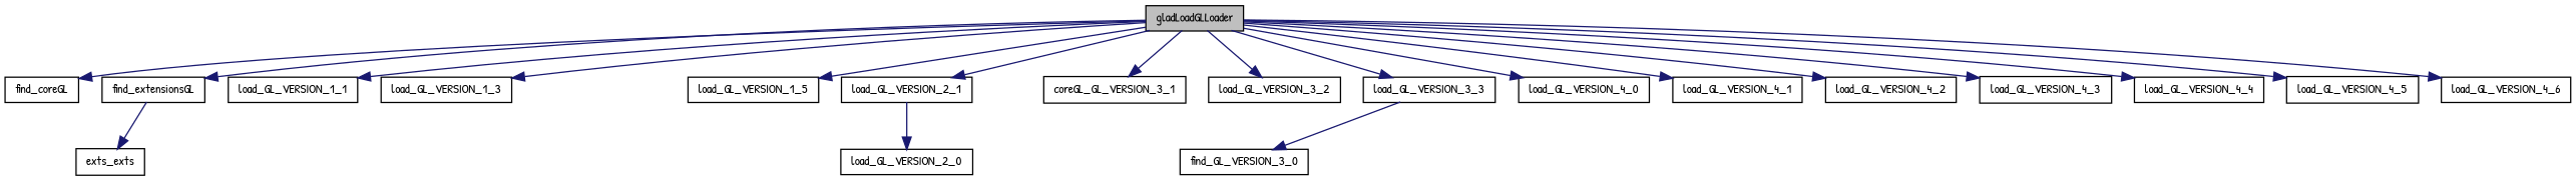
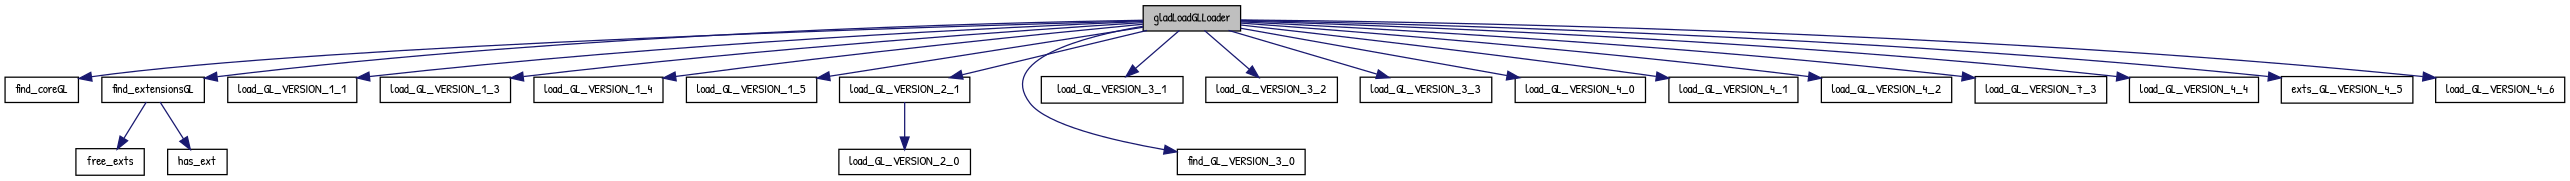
  digraph {
    fontname="Patrick Hand"
    rankdir=TB
    node [color=black fillcolor=white fontname="Patrick Hand" fontsize=10 shape=record style=filled]
    edge [color=midnightblue fontname="Patrick Hand" fontsize=10 labelfontname=Helvetica labelfontsize=10 style=solid]
    n1 [fillcolor=grey75 fontcolor=black height=0.2 label=gladLoadGLLoader width=0.4]
    n2 [height=0.2 label=find_coreGL width=0.4]
    n3 [height=0.2 label=find_extensionsGL width=0.4]
    n4 [height=0.2 label=load_GL_VERSION_1_1 width=0.4]
    n5 [height=0.2 label=load_GL_VERSION_1_3 width=0.4]
+   n6 [height=0.2 label=load_GL_VERSION_1_4 width=0.4]
    n7 [height=0.2 label=load_GL_VERSION_1_5 width=0.4]
    n8 [height=0.2 label=load_GL_VERSION_2_1 width=0.4]
    n9 [height=0.2 label=find_GL_VERSION_3_0 width=0.4]
-   n10 [height=0.2 label=coreGL_GL_VERSION_3_1 width=0.4]
+   n10 [height=0.2 label=load_GL_VERSION_3_1 width=0.4]
    n11 [height=0.2 label=load_GL_VERSION_3_2 width=0.4]
    n12 [height=0.2 label=load_GL_VERSION_3_3 width=0.4]
    n13 [height=0.2 label=load_GL_VERSION_4_0 width=0.4]
    n14 [height=0.2 label=load_GL_VERSION_4_1 width=0.4]
    n15 [height=0.2 label=load_GL_VERSION_4_2 width=0.4]
-   n16 [height=0.2 label=load_GL_VERSION_4_3 width=0.4]
+   n16 [height=0.2 label=load_GL_VERSION_7_3 width=0.4]
    n17 [height=0.2 label=load_GL_VERSION_4_4 width=0.4]
-   n18 [height=0.2 label=load_GL_VERSION_4_5 width=0.4]
+   n18 [height=0.2 label=exts_GL_VERSION_4_5 width=0.4]
    n19 [height=0.2 label=load_GL_VERSION_4_6 width=0.4]
-   n20 [height=0.2 label=exts_exts width=0.4]
+   n20 [height=0.2 label=free_exts width=0.4]
+   n21 [height=0.2 label=has_ext width=0.4]
    n22 [height=0.2 label=load_GL_VERSION_2_0 width=0.4]
    n1 -> n2
    n1 -> n3
    n1 -> n4
    n1 -> n5
+   n1 -> n6
    n1 -> n7
    n1 -> n8
-   n12 -> n9
+   n1 -> n9
    n1 -> n10
    n1 -> n11
    n1 -> n12
    n1 -> n13
    n1 -> n14
    n1 -> n15
    n1 -> n16
    n1 -> n17
    n1 -> n18
    n1 -> n19
    n3 -> n20
+   n3 -> n21
    n8 -> n22
  }
